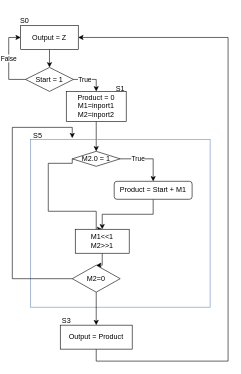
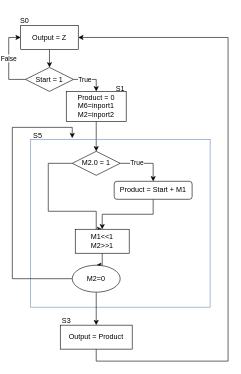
  <mxCell id="0" />
  <mxCell id="1" parent="0" />
  <mxCell id="2" style="edgeStyle=orthogonalEdgeStyle;rounded=0;orthogonalLoop=1;jettySize=auto;html=1;exitX=0.5;exitY=1;exitDx=0;exitDy=0;entryX=0.5;entryY=0;entryDx=0;entryDy=0;" edge="1" parent="1" source="3" target="8"><mxGeometry relative="1" as="geometry" /></mxCell>
  <mxCell id="3" value="Output = Z" style="rounded=0;whiteSpace=wrap;html=1;" vertex="1" parent="1"><mxGeometry x="34" y="42" width="96" height="40" as="geometry" /></mxCell>
  <mxCell id="4" style="edgeStyle=orthogonalEdgeStyle;rounded=0;orthogonalLoop=1;jettySize=auto;html=1;exitX=0;exitY=0.5;exitDx=0;exitDy=0;entryX=0;entryY=0.5;entryDx=0;entryDy=0;" edge="1" parent="1" source="8" target="3"><mxGeometry relative="1" as="geometry" /></mxCell>
  <mxCell id="5" value="False" style="edgeLabel;html=1;align=center;verticalAlign=middle;resizable=0;points=[];" vertex="1" connectable="0" parent="4"><mxGeometry x="0.087" y="1" relative="1" as="geometry"><mxPoint as="offset" /></mxGeometry></mxCell>
  <mxCell id="6" style="edgeStyle=orthogonalEdgeStyle;rounded=0;orthogonalLoop=1;jettySize=auto;html=1;exitX=1;exitY=0.5;exitDx=0;exitDy=0;entryX=0.5;entryY=0;entryDx=0;entryDy=0;" edge="1" parent="1" source="8" target="10"><mxGeometry relative="1" as="geometry"><mxPoint x="180" y="152" as="targetPoint" /></mxGeometry></mxCell>
  <mxCell id="7" value="True" style="edgeLabel;html=1;align=center;verticalAlign=middle;resizable=0;points=[];" vertex="1" connectable="0" parent="6"><mxGeometry x="-0.513" relative="1" as="geometry"><mxPoint x="4" as="offset" /></mxGeometry></mxCell>
  <mxCell id="8" value="Start = 1" style="rhombus;whiteSpace=wrap;html=1;" vertex="1" parent="1"><mxGeometry x="42" y="112" width="80" height="40" as="geometry" /></mxCell>
  <mxCell id="9" style="edgeStyle=orthogonalEdgeStyle;rounded=0;orthogonalLoop=1;jettySize=auto;html=1;entryX=0.5;entryY=0;entryDx=0;entryDy=0;exitX=0.5;exitY=1;exitDx=0;exitDy=0;" edge="1" parent="1" source="10" target="14"><mxGeometry relative="1" as="geometry"><mxPoint x="160" y="252" as="sourcePoint" /></mxGeometry></mxCell>
- <mxCell id="10" value="Product = 0&lt;br style=&quot;border-color: var(--border-color);&quot;&gt;M1=inport1&lt;br style=&quot;border-color: var(--border-color);&quot;&gt;M2=inport2" style="rounded=0;whiteSpace=wrap;html=1;" vertex="1" parent="1"><mxGeometry x="110" y="152" width="100" height="50" as="geometry" /></mxCell>
+ <mxCell id="10" value="Product = 0&lt;br style=&quot;border-color: var(--border-color);&quot;&gt;M6=inport1&lt;br style=&quot;border-color: var(--border-color);&quot;&gt;M2=inport2" style="rounded=0;whiteSpace=wrap;html=1;" vertex="1" parent="1"><mxGeometry x="110" y="152" width="100" height="50" as="geometry" /></mxCell>
  <mxCell id="11" style="edgeStyle=orthogonalEdgeStyle;rounded=0;orthogonalLoop=1;jettySize=auto;html=1;exitX=1;exitY=0.5;exitDx=0;exitDy=0;entryX=0.5;entryY=0;entryDx=0;entryDy=0;" edge="1" parent="1" source="14" target="16"><mxGeometry relative="1" as="geometry" /></mxCell>
  <mxCell id="12" value="True" style="edgeLabel;html=1;align=center;verticalAlign=middle;resizable=0;points=[];" vertex="1" connectable="0" parent="11"><mxGeometry x="-0.37" y="1" relative="1" as="geometry"><mxPoint as="offset" /></mxGeometry></mxCell>
  <mxCell id="13" style="edgeStyle=orthogonalEdgeStyle;rounded=0;orthogonalLoop=1;jettySize=auto;html=1;exitX=0;exitY=0.5;exitDx=0;exitDy=0;entryX=0.5;entryY=0;entryDx=0;entryDy=0;" edge="1" parent="1" source="14" target="18"><mxGeometry relative="1" as="geometry"><Array as="points"><mxPoint x="80" y="272" /><mxPoint x="80" y="352" /><mxPoint x="160" y="352" /></Array></mxGeometry></mxCell>
- <mxCell id="14" value="M2.0 = 1" style="rhombus;whiteSpace=wrap;html=1;" vertex="1" parent="1"><mxGeometry x="120" y="252" width="80" height="25" as="geometry" /></mxCell>
+ <mxCell id="14" value="M2.0 = 1" style="rhombus;whiteSpace=wrap;html=1;" vertex="1" parent="1"><mxGeometry x="120" y="252" width="80" height="40" as="geometry" /></mxCell>
  <mxCell id="15" style="edgeStyle=orthogonalEdgeStyle;rounded=0;orthogonalLoop=1;jettySize=auto;html=1;exitX=0.5;exitY=1;exitDx=0;exitDy=0;entryX=0.5;entryY=0;entryDx=0;entryDy=0;" edge="1" parent="1" source="16" target="18"><mxGeometry relative="1" as="geometry" /></mxCell>
  <mxCell id="16" value="Product = Start + M1" style="rounded=1;whiteSpace=wrap;html=1;" vertex="1" parent="1"><mxGeometry x="190" y="302" width="130" height="30" as="geometry" /></mxCell>
  <mxCell id="17" style="edgeStyle=orthogonalEdgeStyle;rounded=0;orthogonalLoop=1;jettySize=auto;html=1;entryX=0.5;entryY=0;entryDx=0;entryDy=0;" edge="1" parent="1" source="18" target="26"><mxGeometry relative="1" as="geometry" /></mxCell>
  <mxCell id="18" value="M1&amp;lt;&amp;lt;1&lt;br&gt;M2&amp;gt;&amp;gt;1" style="rounded=0;whiteSpace=wrap;html=1;" vertex="1" parent="1"><mxGeometry x="125" y="382" width="90" height="40" as="geometry" /></mxCell>
  <mxCell id="19" value="" style="rounded=0;whiteSpace=wrap;html=1;shadow=0;glass=0;fillColor=none;strokeColor=#6c8ebf;" vertex="1" parent="1"><mxGeometry x="50" y="232" width="300" height="280" as="geometry" /></mxCell>
  <mxCell id="20" value="S0" style="text;html=1;align=center;verticalAlign=middle;resizable=0;points=[];autosize=1;strokeColor=none;fillColor=none;" vertex="1" parent="1"><mxGeometry x="20" y="20" width="40" height="30" as="geometry" /></mxCell>
  <mxCell id="21" value="S1" style="text;html=1;align=center;verticalAlign=middle;resizable=0;points=[];autosize=1;strokeColor=none;fillColor=none;" vertex="1" parent="1"><mxGeometry x="180" y="132" width="40" height="30" as="geometry" /></mxCell>
  <mxCell id="22" value="S5" style="text;html=1;align=center;verticalAlign=middle;resizable=0;points=[];autosize=1;strokeColor=none;fillColor=none;" vertex="1" parent="1"><mxGeometry x="42" y="212" width="40" height="30" as="geometry" /></mxCell>
  <mxCell id="23" style="edgeStyle=orthogonalEdgeStyle;rounded=0;orthogonalLoop=1;jettySize=auto;html=1;exitX=0.5;exitY=1;exitDx=0;exitDy=0;" edge="1" parent="1" source="19" target="19"><mxGeometry relative="1" as="geometry" /></mxCell>
  <mxCell id="24" style="edgeStyle=orthogonalEdgeStyle;rounded=0;orthogonalLoop=1;jettySize=auto;html=1;exitX=0;exitY=0.5;exitDx=0;exitDy=0;" edge="1" parent="1" source="26"><mxGeometry relative="1" as="geometry"><mxPoint x="120" y="230" as="targetPoint" /><mxPoint x="120" y="432.73" as="sourcePoint" /><Array as="points"><mxPoint x="20" y="465" /><mxPoint x="20" y="212" /><mxPoint x="120" y="212" /></Array></mxGeometry></mxCell>
  <mxCell id="25" style="edgeStyle=orthogonalEdgeStyle;rounded=0;orthogonalLoop=1;jettySize=auto;html=1;exitX=0.5;exitY=1;exitDx=0;exitDy=0;entryX=0.5;entryY=0;entryDx=0;entryDy=0;" edge="1" parent="1" source="26" target="28"><mxGeometry relative="1" as="geometry" /></mxCell>
- <mxCell id="26" value="M2=0" style="rhombus;whiteSpace=wrap;html=1;" vertex="1" parent="1"><mxGeometry x="120" y="442" width="80" height="45" as="geometry" /></mxCell>
+ <mxCell id="26" value="M2=0" style="ellipse;whiteSpace=wrap;html=1;" vertex="1" parent="1"><mxGeometry x="120" y="442" width="80" height="45" as="geometry" /></mxCell>
  <mxCell id="27" style="edgeStyle=orthogonalEdgeStyle;rounded=0;orthogonalLoop=1;jettySize=auto;html=1;exitX=0.5;exitY=1;exitDx=0;exitDy=0;" edge="1" parent="1" source="28"><mxGeometry relative="1" as="geometry"><mxPoint x="130" y="62" as="targetPoint" /><Array as="points"><mxPoint x="160" y="602" /><mxPoint x="380" y="602" /><mxPoint x="380" y="62" /></Array></mxGeometry></mxCell>
  <mxCell id="28" value="Output = Product" style="rounded=0;whiteSpace=wrap;html=1;" vertex="1" parent="1"><mxGeometry x="100" y="542" width="120" height="40" as="geometry" /></mxCell>
  <mxCell id="29" value="S3" style="text;html=1;align=center;verticalAlign=middle;resizable=0;points=[];autosize=1;strokeColor=none;fillColor=none;" vertex="1" parent="1"><mxGeometry x="90" y="520" width="40" height="30" as="geometry" /></mxCell>
